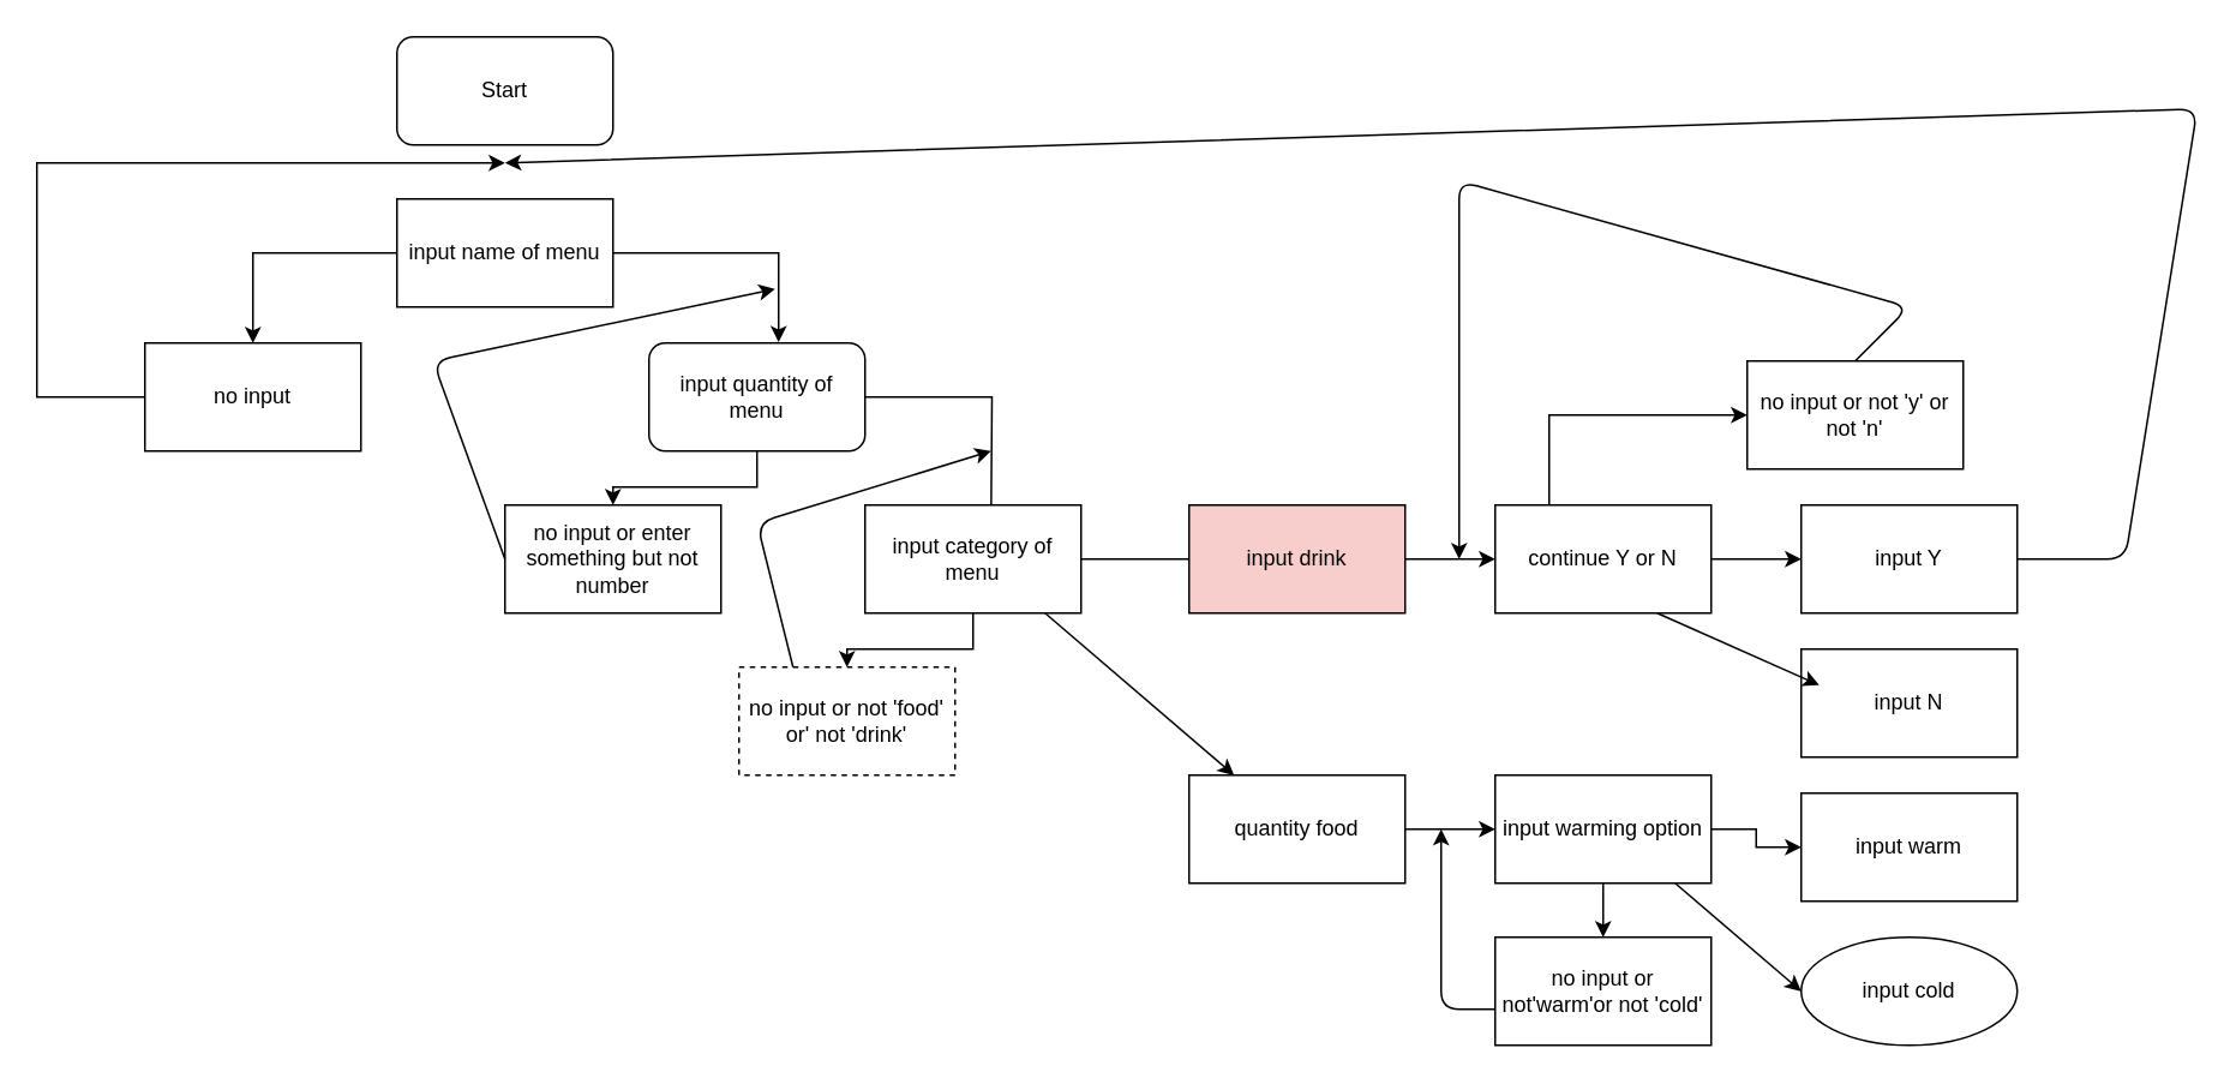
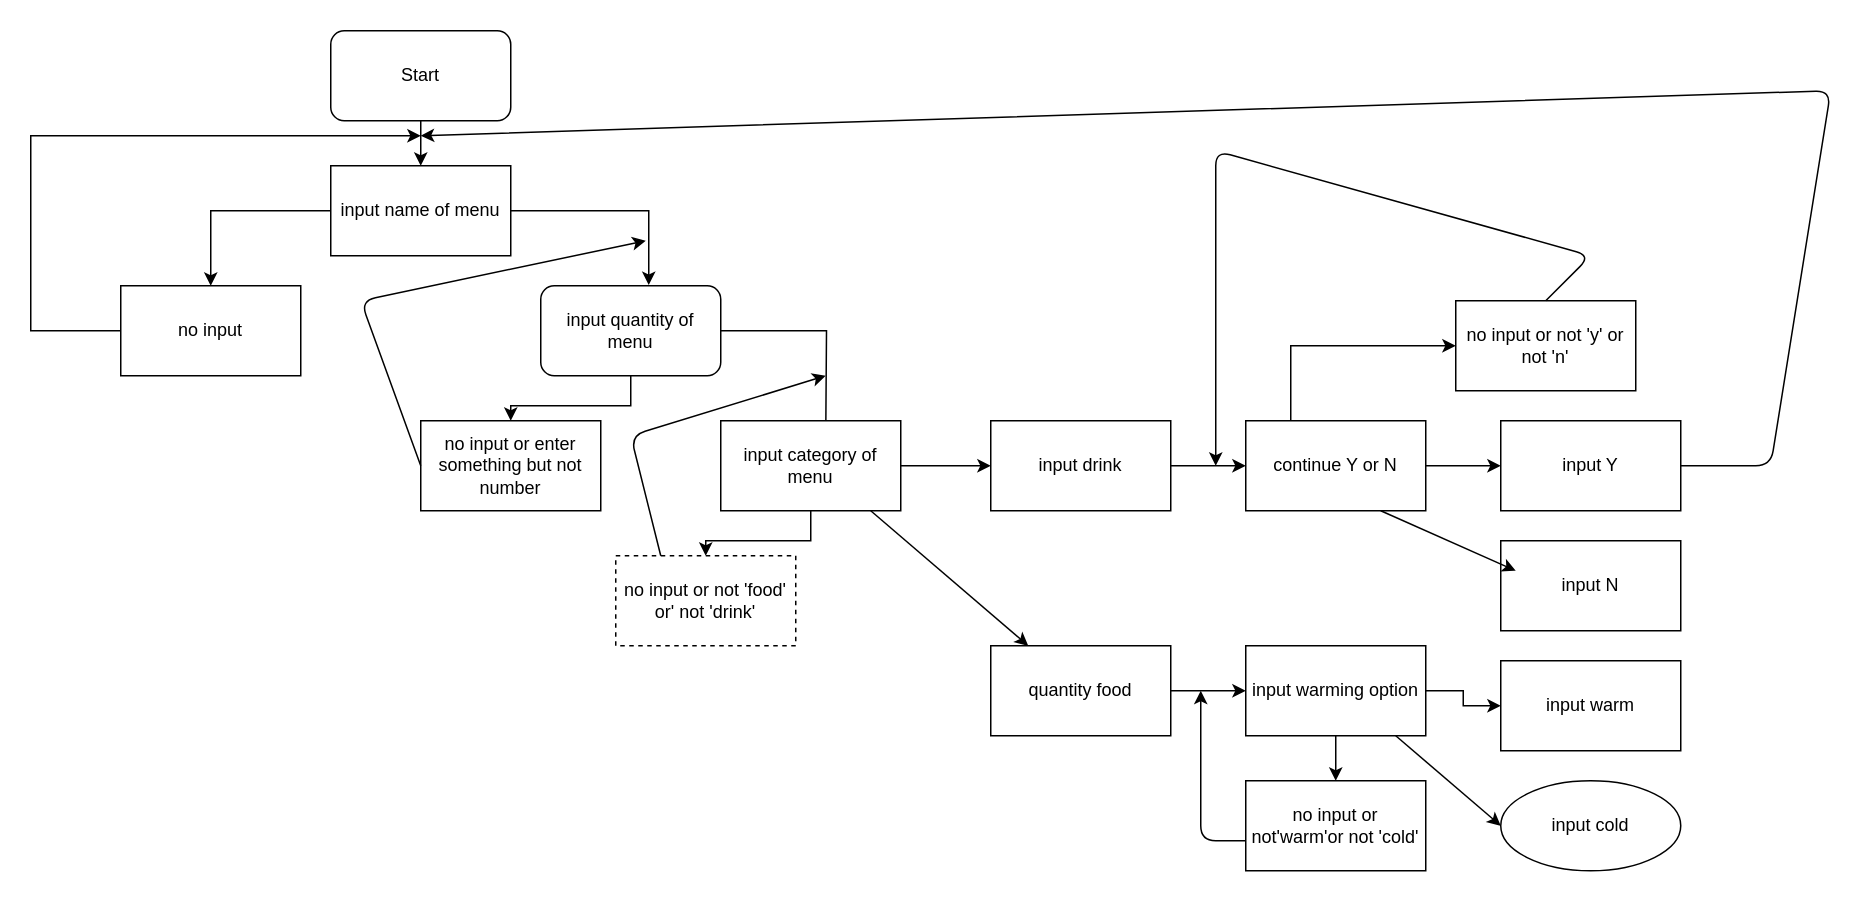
  <mxCell id="0" />
  <mxCell id="1" parent="0" />
+ <mxCell id="2" value="" style="edgeStyle=orthogonalEdgeStyle;rounded=0;orthogonalLoop=1;jettySize=auto;html=1;" edge="1" parent="1" source="3" target="6"><mxGeometry relative="1" as="geometry" /></mxCell>
  <mxCell id="3" value="Start" style="rounded=1;whiteSpace=wrap;html=1;" vertex="1" parent="1"><mxGeometry x="220" y="20" width="120" height="60" as="geometry" /></mxCell>
  <mxCell id="4" value="" style="edgeStyle=orthogonalEdgeStyle;rounded=0;orthogonalLoop=1;jettySize=auto;html=1;" edge="1" parent="1" source="6" target="8"><mxGeometry relative="1" as="geometry"><mxPoint x="280" y="250" as="targetPoint" /></mxGeometry></mxCell>
  <mxCell id="5" value="" style="edgeStyle=orthogonalEdgeStyle;rounded=0;orthogonalLoop=1;jettySize=auto;html=1;entryX=0.6;entryY=-0.008;entryDx=0;entryDy=0;entryPerimeter=0;" edge="1" parent="1" source="6" target="11"><mxGeometry relative="1" as="geometry"><mxPoint x="440" y="140" as="targetPoint" /></mxGeometry></mxCell>
  <mxCell id="6" value="input name of menu" style="rounded=0;whiteSpace=wrap;html=1;" vertex="1" parent="1"><mxGeometry x="220" y="110" width="120" height="60" as="geometry" /></mxCell>
  <mxCell id="7" value="" style="edgeStyle=orthogonalEdgeStyle;rounded=0;orthogonalLoop=1;jettySize=auto;html=1;" edge="1" parent="1" source="8"><mxGeometry relative="1" as="geometry"><mxPoint x="280" y="90" as="targetPoint" /><Array as="points"><mxPoint x="20" y="220" /></Array></mxGeometry></mxCell>
  <mxCell id="8" value="no input" style="rounded=0;whiteSpace=wrap;html=1;" vertex="1" parent="1"><mxGeometry x="80" y="190" width="120" height="60" as="geometry" /></mxCell>
  <mxCell id="9" value="" style="edgeStyle=orthogonalEdgeStyle;rounded=0;orthogonalLoop=1;jettySize=auto;html=1;" edge="1" parent="1" source="11" target="12"><mxGeometry relative="1" as="geometry" /></mxCell>
  <mxCell id="10" value="" style="edgeStyle=orthogonalEdgeStyle;rounded=0;orthogonalLoop=1;jettySize=auto;html=1;" edge="1" parent="1" source="11"><mxGeometry relative="1" as="geometry"><mxPoint x="550" y="290" as="targetPoint" /></mxGeometry></mxCell>
  <mxCell id="11" value="input quantity of menu" style="whiteSpace=wrap;html=1;rounded=1;" vertex="1" parent="1"><mxGeometry x="360" y="190" width="120" height="60" as="geometry" /></mxCell>
  <mxCell id="12" value="no input or enter something but not number" style="rounded=0;whiteSpace=wrap;html=1;" vertex="1" parent="1"><mxGeometry x="280" y="280" width="120" height="60" as="geometry" /></mxCell>
  <mxCell id="13" value="" style="endArrow=classic;html=1;exitX=0;exitY=0.5;exitDx=0;exitDy=0;" edge="1" parent="1" source="12"><mxGeometry width="50" height="50" relative="1" as="geometry"><mxPoint x="170" y="330" as="sourcePoint" /><mxPoint x="430" y="160" as="targetPoint" /><Array as="points"><mxPoint x="240" y="200" /></Array></mxGeometry></mxCell>
  <mxCell id="14" value="" style="edgeStyle=orthogonalEdgeStyle;rounded=0;orthogonalLoop=1;jettySize=auto;html=1;" edge="1" parent="1" source="16" target="17"><mxGeometry relative="1" as="geometry" /></mxCell>
- <mxCell id="15" value="" style="edgeStyle=orthogonalEdgeStyle;rounded=0;orthogonalLoop=1;jettySize=auto;html=1;endArrow=none;" edge="1" parent="1" source="16" target="20"><mxGeometry relative="1" as="geometry" /></mxCell>
+ <mxCell id="15" value="" style="edgeStyle=orthogonalEdgeStyle;rounded=0;orthogonalLoop=1;jettySize=auto;html=1;" edge="1" parent="1" source="16" target="20"><mxGeometry relative="1" as="geometry" /></mxCell>
  <mxCell id="16" value="input category of menu" style="rounded=0;whiteSpace=wrap;html=1;" vertex="1" parent="1"><mxGeometry x="480" y="280" width="120" height="60" as="geometry" /></mxCell>
  <mxCell id="17" value="no input or not 'food' or' not 'drink'" style="rounded=0;whiteSpace=wrap;html=1;dashed=1;" vertex="1" parent="1"><mxGeometry x="410" y="370" width="120" height="60" as="geometry" /></mxCell>
  <mxCell id="18" value="" style="endArrow=classic;html=1;exitX=0.25;exitY=0;exitDx=0;exitDy=0;" edge="1" parent="1" source="17"><mxGeometry width="50" height="50" relative="1" as="geometry"><mxPoint x="330" y="410" as="sourcePoint" /><mxPoint x="550" y="250" as="targetPoint" /><Array as="points"><mxPoint x="420" y="290" /></Array></mxGeometry></mxCell>
  <mxCell id="19" value="" style="edgeStyle=orthogonalEdgeStyle;rounded=0;orthogonalLoop=1;jettySize=auto;html=1;" edge="1" parent="1" source="20" target="23"><mxGeometry relative="1" as="geometry" /></mxCell>
- <mxCell id="20" value="input drink" style="rounded=0;whiteSpace=wrap;html=1;fillColor=#f8cecc;" vertex="1" parent="1"><mxGeometry x="660" y="280" width="120" height="60" as="geometry" /></mxCell>
+ <mxCell id="20" value="input drink" style="rounded=0;whiteSpace=wrap;html=1;" vertex="1" parent="1"><mxGeometry x="660" y="280" width="120" height="60" as="geometry" /></mxCell>
  <mxCell id="21" value="" style="edgeStyle=orthogonalEdgeStyle;rounded=0;orthogonalLoop=1;jettySize=auto;html=1;entryX=0;entryY=0.5;entryDx=0;entryDy=0;" edge="1" parent="1" source="23" target="24"><mxGeometry relative="1" as="geometry"><mxPoint x="890" y="230" as="targetPoint" /><Array as="points"><mxPoint x="860" y="230" /></Array></mxGeometry></mxCell>
  <mxCell id="22" value="" style="edgeStyle=orthogonalEdgeStyle;rounded=0;orthogonalLoop=1;jettySize=auto;html=1;" edge="1" parent="1" source="23" target="26"><mxGeometry relative="1" as="geometry" /></mxCell>
  <mxCell id="23" value="continue Y or N" style="rounded=0;whiteSpace=wrap;html=1;" vertex="1" parent="1"><mxGeometry x="830" y="280" width="120" height="60" as="geometry" /></mxCell>
  <mxCell id="24" value="no input or not 'y' or not 'n'" style="rounded=0;whiteSpace=wrap;html=1;" vertex="1" parent="1"><mxGeometry x="970" y="200" width="120" height="60" as="geometry" /></mxCell>
  <mxCell id="25" value="" style="endArrow=classic;html=1;" edge="1" parent="1"><mxGeometry width="50" height="50" relative="1" as="geometry"><mxPoint x="1030" y="200" as="sourcePoint" /><mxPoint x="810" y="310" as="targetPoint" /><Array as="points"><mxPoint x="1060" y="170" /><mxPoint x="810" y="100" /></Array></mxGeometry></mxCell>
  <mxCell id="26" value="input Y" style="rounded=0;whiteSpace=wrap;html=1;" vertex="1" parent="1"><mxGeometry x="1000" y="280" width="120" height="60" as="geometry" /></mxCell>
  <mxCell id="27" value="" style="endArrow=classic;html=1;exitX=1;exitY=0.5;exitDx=0;exitDy=0;" edge="1" parent="1" source="26"><mxGeometry width="50" height="50" relative="1" as="geometry"><mxPoint x="1130" y="310" as="sourcePoint" /><mxPoint x="280" y="90" as="targetPoint" /><Array as="points"><mxPoint x="1180" y="310" /><mxPoint x="1220" y="60" /></Array></mxGeometry></mxCell>
  <mxCell id="28" value="input N" style="rounded=0;whiteSpace=wrap;html=1;" vertex="1" parent="1"><mxGeometry x="1000" y="360" width="120" height="60" as="geometry" /></mxCell>
  <mxCell id="29" value="" style="endArrow=classic;html=1;exitX=0.75;exitY=1;exitDx=0;exitDy=0;" edge="1" parent="1" source="23"><mxGeometry width="50" height="50" relative="1" as="geometry"><mxPoint x="960" y="430" as="sourcePoint" /><mxPoint x="1010" y="380" as="targetPoint" /></mxGeometry></mxCell>
  <mxCell id="30" value="" style="edgeStyle=orthogonalEdgeStyle;rounded=0;orthogonalLoop=1;jettySize=auto;html=1;" edge="1" parent="1" source="31" target="35"><mxGeometry relative="1" as="geometry" /></mxCell>
  <mxCell id="31" value="quantity food" style="rounded=0;whiteSpace=wrap;html=1;" vertex="1" parent="1"><mxGeometry x="660" y="430" width="120" height="60" as="geometry" /></mxCell>
  <mxCell id="32" value="" style="endArrow=classic;html=1;" edge="1" parent="1" target="31"><mxGeometry width="50" height="50" relative="1" as="geometry"><mxPoint x="580" y="340" as="sourcePoint" /><mxPoint x="630" y="290" as="targetPoint" /></mxGeometry></mxCell>
  <mxCell id="33" value="" style="edgeStyle=orthogonalEdgeStyle;rounded=0;orthogonalLoop=1;jettySize=auto;html=1;" edge="1" parent="1" source="35" target="36"><mxGeometry relative="1" as="geometry" /></mxCell>
  <mxCell id="34" value="" style="edgeStyle=orthogonalEdgeStyle;rounded=0;orthogonalLoop=1;jettySize=auto;html=1;" edge="1" parent="1" source="35" target="38"><mxGeometry relative="1" as="geometry" /></mxCell>
  <mxCell id="35" value="input warming option" style="rounded=0;whiteSpace=wrap;html=1;" vertex="1" parent="1"><mxGeometry x="830" y="430" width="120" height="60" as="geometry" /></mxCell>
  <mxCell id="36" value="no input or not'warm'or not 'cold'" style="rounded=0;whiteSpace=wrap;html=1;" vertex="1" parent="1"><mxGeometry x="830" y="520" width="120" height="60" as="geometry" /></mxCell>
  <mxCell id="37" value="" style="endArrow=classic;html=1;" edge="1" parent="1"><mxGeometry width="50" height="50" relative="1" as="geometry"><mxPoint x="830" y="560" as="sourcePoint" /><mxPoint x="800" y="460" as="targetPoint" /><Array as="points"><mxPoint x="800" y="560" /></Array></mxGeometry></mxCell>
  <mxCell id="38" value="input warm" style="rounded=0;whiteSpace=wrap;html=1;" vertex="1" parent="1"><mxGeometry x="1000" y="440" width="120" height="60" as="geometry" /></mxCell>
  <mxCell id="39" value="input cold" style="ellipse;whiteSpace=wrap;html=1;" vertex="1" parent="1"><mxGeometry x="1000" y="520" width="120" height="60" as="geometry" /></mxCell>
  <mxCell id="40" value="" style="endArrow=classic;html=1;entryX=0;entryY=0.5;entryDx=0;entryDy=0;" edge="1" parent="1" target="39"><mxGeometry width="50" height="50" relative="1" as="geometry"><mxPoint x="930" y="490" as="sourcePoint" /><mxPoint x="980" y="440" as="targetPoint" /></mxGeometry></mxCell>
